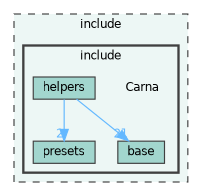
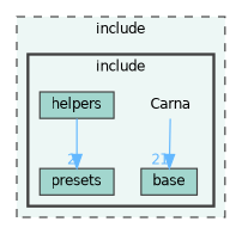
  digraph {
    compound=true
    node [fontname=Helvetica fontsize=10 shape=box color=grey25 fillcolor="#a2d6ce" style=filled]
    edge [color=steelblue1 fontcolor=steelblue1 fontname=Helvetica fontsize=10 labeldistance=1.5 labelfontname=Helvetica labelfontsize=10]
    n1 [height=0.2 label=Carna shape=plaintext width=0.4 color="" fillcolor="" style=""]
    n2 [height=0.2 label=base width=0.4]
    n3 [height=0.2 label=helpers width=0.4]
    n4 [height=0.2 label=presets width=0.4]
    subgraph cluster_1 {
      bgcolor="#edf7f5"
      fontname=Helvetica
      fontsize=10
      label=include
      pencolor=grey25
      style="filled,dashed"
      subgraph cluster_2 {
        bgcolor="#edf7f5"
        fontname=Helvetica
        fontsize=10
        label=include
        pencolor=grey25
        style="filled,bold"
        n1
        n2
        n3
        n4
      }
    }
-   n3 -> n2 [headlabel=21]
+   n1 -> n2 [headlabel=21]
    n3 -> n4 [headlabel=2]
  }
